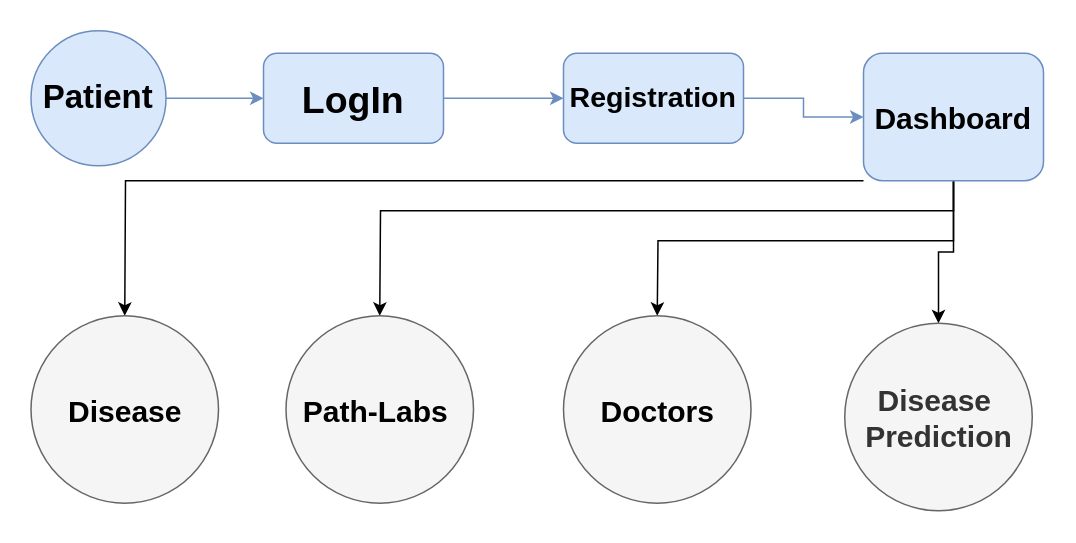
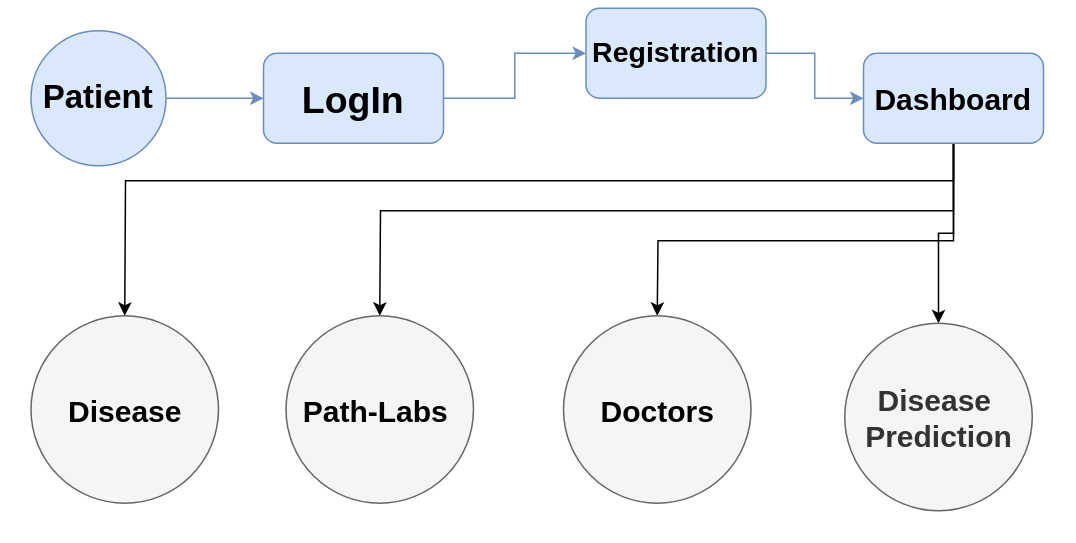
  <mxCell id="0" />
  <mxCell id="1" parent="0" />
  <mxCell id="2" value="" style="edgeStyle=orthogonalEdgeStyle;rounded=0;orthogonalLoop=1;jettySize=auto;html=1;fontSize=22;fillColor=#dae8fc;strokeColor=#6c8ebf;" edge="1" parent="1" source="3" target="5"><mxGeometry relative="1" as="geometry" /></mxCell>
  <mxCell id="3" value="&lt;font style=&quot;font-size: 22px;&quot;&gt;&lt;b&gt;Patient&lt;/b&gt;&lt;/font&gt;" style="ellipse;whiteSpace=wrap;html=1;aspect=fixed;fillColor=#dae8fc;strokeColor=#6c8ebf;" vertex="1" parent="1"><mxGeometry x="20" y="20" width="90" height="90" as="geometry" /></mxCell>
  <mxCell id="4" value="" style="edgeStyle=orthogonalEdgeStyle;rounded=0;orthogonalLoop=1;jettySize=auto;html=1;fontSize=25;fillColor=#dae8fc;strokeColor=#6c8ebf;" edge="1" parent="1" source="5" target="7"><mxGeometry relative="1" as="geometry" /></mxCell>
  <mxCell id="5" value="&lt;font style=&quot;font-size: 25px;&quot;&gt;&lt;b&gt;LogIn&lt;/b&gt;&lt;/font&gt;" style="rounded=1;whiteSpace=wrap;html=1;fillColor=#dae8fc;strokeColor=#6c8ebf;" vertex="1" parent="1"><mxGeometry x="175" y="35" width="120" height="60" as="geometry" /></mxCell>
  <mxCell id="6" value="" style="edgeStyle=orthogonalEdgeStyle;rounded=0;orthogonalLoop=1;jettySize=auto;html=1;fontSize=19;fillColor=#dae8fc;strokeColor=#6c8ebf;" edge="1" parent="1" source="7" target="12"><mxGeometry relative="1" as="geometry" /></mxCell>
- <mxCell id="7" value="&lt;font style=&quot;font-size: 19px;&quot;&gt;&lt;b&gt;Registration&lt;/b&gt;&lt;/font&gt;" style="whiteSpace=wrap;html=1;rounded=1;fillColor=#dae8fc;strokeColor=#6c8ebf;" vertex="1" parent="1"><mxGeometry x="375" y="35" width="120" height="60" as="geometry" /></mxCell>
+ <mxCell id="7" value="&lt;font style=&quot;font-size: 19px;&quot;&gt;&lt;b&gt;Registration&lt;/b&gt;&lt;/font&gt;" style="whiteSpace=wrap;html=1;rounded=1;fillColor=#dae8fc;strokeColor=#6c8ebf;" vertex="1" parent="1"><mxGeometry x="390" y="5" width="120" height="60" as="geometry" /></mxCell>
  <mxCell id="8" style="edgeStyle=orthogonalEdgeStyle;rounded=0;orthogonalLoop=1;jettySize=auto;html=1;fontSize=20;" edge="1" parent="1" source="12" target="13"><mxGeometry relative="1" as="geometry" /></mxCell>
  <mxCell id="9" style="edgeStyle=orthogonalEdgeStyle;rounded=0;orthogonalLoop=1;jettySize=auto;html=1;fontSize=20;" edge="1" parent="1" source="12" target="15"><mxGeometry relative="1" as="geometry"><Array as="points"><mxPoint x="635" y="140" /><mxPoint x="253" y="140" /></Array></mxGeometry></mxCell>
  <mxCell id="10" style="edgeStyle=orthogonalEdgeStyle;rounded=0;orthogonalLoop=1;jettySize=auto;html=1;fontSize=20;" edge="1" parent="1" source="12" target="16"><mxGeometry relative="1" as="geometry"><Array as="points"><mxPoint x="635" y="120" /><mxPoint x="83" y="120" /></Array></mxGeometry></mxCell>
  <mxCell id="11" style="edgeStyle=orthogonalEdgeStyle;rounded=0;orthogonalLoop=1;jettySize=auto;html=1;fontSize=20;" edge="1" parent="1" source="12" target="14"><mxGeometry relative="1" as="geometry"><Array as="points"><mxPoint x="635" y="160" /><mxPoint x="438" y="160" /></Array></mxGeometry></mxCell>
- <mxCell id="12" value="&lt;font style=&quot;font-size: 20px;&quot;&gt;&lt;b&gt;Dashboard&lt;/b&gt;&lt;/font&gt;" style="rounded=1;whiteSpace=wrap;html=1;fillColor=#dae8fc;strokeColor=#6c8ebf;" vertex="1" parent="1"><mxGeometry x="575" y="35" width="120" height="85" as="geometry" /></mxCell>
+ <mxCell id="12" value="&lt;font style=&quot;font-size: 20px;&quot;&gt;&lt;b&gt;Dashboard&lt;/b&gt;&lt;/font&gt;" style="rounded=1;whiteSpace=wrap;html=1;fillColor=#dae8fc;strokeColor=#6c8ebf;" vertex="1" parent="1"><mxGeometry x="575" y="35" width="120" height="60" as="geometry" /></mxCell>
  <mxCell id="13" value="&lt;b&gt;Disease&amp;nbsp;&lt;br&gt;Prediction&lt;/b&gt;" style="ellipse;whiteSpace=wrap;html=1;aspect=fixed;fontSize=20;fillColor=#f5f5f5;fontColor=#333333;strokeColor=#666666;" vertex="1" parent="1"><mxGeometry x="562.5" y="215" width="125" height="125" as="geometry" /></mxCell>
  <mxCell id="14" value="&lt;span style=&quot;color: rgba(0, 0, 0, 0); font-family: monospace; font-size: 0px; text-align: start;&quot;&gt;ABKKK&lt;/span&gt;" style="ellipse;whiteSpace=wrap;html=1;aspect=fixed;fontSize=20;fillColor=#f5f5f5;fontColor=#333333;strokeColor=#666666;" vertex="1" parent="1"><mxGeometry x="375" y="210" width="125" height="125" as="geometry" /></mxCell>
  <mxCell id="15" value="&lt;span style=&quot;color: rgba(0, 0, 0, 0); font-family: monospace; font-size: 0px; text-align: start;&quot;&gt;%3CmxGraphModel%3E%3Croot%3E%3CmxCell%20id%3D%220%22%2F%3E%3CmxCell%20id%3D%221%22%20parent%3D%220%22%2F%3E%3CmxCell%20id%3D%222%22%20value%3D%22%22%20style%3D%22ellipse%3BwhiteSpace%3Dwrap%3Bhtml%3D1%3Baspect%3Dfixed%3BfontSize%3D20%3B%22%20vertex%3D%221%22%20parent%3D%221%22%3E%3CmxGeometry%20x%3D%22610%22%20y%3D%22250%22%20width%3D%22125%22%20height%3D%22125%22%20as%3D%22geometry%22%2F%3E%3C%2FmxCell%3E%3C%2Froot%3E%3C%2FmxGraphModel%3E&lt;/span&gt;" style="ellipse;whiteSpace=wrap;html=1;aspect=fixed;fontSize=20;fillColor=#f5f5f5;fontColor=#333333;strokeColor=#666666;" vertex="1" parent="1"><mxGeometry x="190" y="210" width="125" height="125" as="geometry" /></mxCell>
  <mxCell id="16" value="&lt;span style=&quot;color: rgba(0, 0, 0, 0); font-family: monospace; font-size: 0px; text-align: start;&quot;&gt;%3CmxGraphModel%3E%3Croot%3E%3CmxCell%20id%3D%220%22%2F%3E%3CmxCell%20id%3D%221%22%20parent%3D%220%22%2F%3E%3CmxCell%20id%3D%222%22%20value%3D%22%22%20style%3D%22ellipse%3BwhiteSpace%3Dwrap%3Bhtml%3D1%3Baspect%3Dfixed%3BfontSize%3D20%3B%22%20vertex%3D%221%22%20parent%3D%221%22%3E%3CmxGeometry%20x%3D%22610%22%20y%3D%22250%22%20width%3D%22125%22%20height%3D%22125%22%20as%3D%22geometry%22%2F%3E%3C%2FmxCell%3E%3C%2Froot%3E%3C%2FmxGraphModel%3E&lt;/span&gt;" style="ellipse;whiteSpace=wrap;html=1;aspect=fixed;fontSize=20;fillColor=#f5f5f5;fontColor=#333333;strokeColor=#666666;" vertex="1" parent="1"><mxGeometry x="20" y="210" width="125" height="125" as="geometry" /></mxCell>
  <mxCell id="17" value="&lt;b&gt;Doctors&lt;/b&gt;" style="text;html=1;strokeColor=none;fillColor=none;align=center;verticalAlign=middle;whiteSpace=wrap;rounded=0;fontSize=20;" vertex="1" parent="1"><mxGeometry x="407.5" y="257.5" width="60" height="30" as="geometry" /></mxCell>
  <mxCell id="18" value="&lt;b&gt;Path-Labs&lt;/b&gt;" style="text;html=1;align=center;verticalAlign=middle;whiteSpace=wrap;rounded=0;fontSize=20;" vertex="1" parent="1"><mxGeometry x="200" y="257.5" width="100" height="30" as="geometry" /></mxCell>
  <mxCell id="19" value="&lt;b&gt;Disease&lt;/b&gt;" style="text;html=1;strokeColor=none;fillColor=none;align=center;verticalAlign=middle;whiteSpace=wrap;rounded=0;fontSize=20;" vertex="1" parent="1"><mxGeometry x="52.5" y="257.5" width="60" height="30" as="geometry" /></mxCell>
